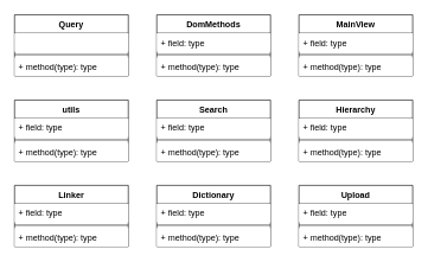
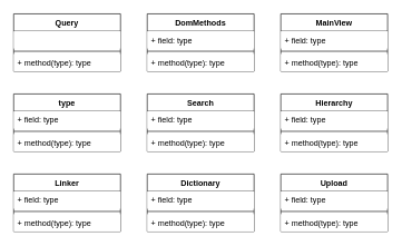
  <mxCell id="0" />
  <mxCell id="1" parent="0" />
  <mxCell id="2" value="Query" style="swimlane;fontStyle=1;align=center;verticalAlign=top;childLayout=stackLayout;horizontal=1;startSize=26;horizontalStack=0;resizeParent=1;resizeParentMax=0;resizeLast=0;collapsible=1;marginBottom=0;" vertex="1" parent="1"><mxGeometry x="20" y="20" width="160" height="86" as="geometry" /></mxCell>
  <mxCell id="3" value="" style="text;strokeColor=none;align=left;verticalAlign=top;spacingLeft=4;spacingRight=4;overflow=hidden;rotatable=0;points=[[0,0.5],[1,0.5]];portConstraint=eastwest;fillColor=#ffffff;" vertex="1" parent="2"><mxGeometry y="26" width="160" height="26" as="geometry" /></mxCell>
  <mxCell id="4" value="" style="line;strokeWidth=1;fillColor=none;align=left;verticalAlign=middle;spacingTop=-1;spacingLeft=3;spacingRight=3;rotatable=0;labelPosition=right;points=[];portConstraint=eastwest;" vertex="1" parent="2"><mxGeometry y="52" width="160" height="8" as="geometry" /></mxCell>
  <mxCell id="5" value="+ method(type): type" style="text;strokeColor=none;align=left;verticalAlign=top;spacingLeft=4;spacingRight=4;overflow=hidden;rotatable=0;points=[[0,0.5],[1,0.5]];portConstraint=eastwest;fillColor=#ffffff;" vertex="1" parent="2"><mxGeometry y="60" width="160" height="26" as="geometry" /></mxCell>
  <mxCell id="6" value="DomMethods" style="swimlane;fontStyle=1;align=center;verticalAlign=top;childLayout=stackLayout;horizontal=1;startSize=26;horizontalStack=0;resizeParent=1;resizeParentMax=0;resizeLast=0;collapsible=1;marginBottom=0;" vertex="1" parent="1"><mxGeometry x="220" y="20" width="160" height="86" as="geometry" /></mxCell>
  <mxCell id="7" value="+ field: type" style="text;strokeColor=none;align=left;verticalAlign=top;spacingLeft=4;spacingRight=4;overflow=hidden;rotatable=0;points=[[0,0.5],[1,0.5]];portConstraint=eastwest;fillColor=#ffffff;" vertex="1" parent="6"><mxGeometry y="26" width="160" height="26" as="geometry" /></mxCell>
  <mxCell id="8" value="" style="line;strokeWidth=1;fillColor=none;align=left;verticalAlign=middle;spacingTop=-1;spacingLeft=3;spacingRight=3;rotatable=0;labelPosition=right;points=[];portConstraint=eastwest;" vertex="1" parent="6"><mxGeometry y="52" width="160" height="8" as="geometry" /></mxCell>
  <mxCell id="9" value="+ method(type): type" style="text;strokeColor=none;align=left;verticalAlign=top;spacingLeft=4;spacingRight=4;overflow=hidden;rotatable=0;points=[[0,0.5],[1,0.5]];portConstraint=eastwest;fillColor=#ffffff;" vertex="1" parent="6"><mxGeometry y="60" width="160" height="26" as="geometry" /></mxCell>
  <mxCell id="10" value="MainView" style="swimlane;fontStyle=1;align=center;verticalAlign=top;childLayout=stackLayout;horizontal=1;startSize=26;horizontalStack=0;resizeParent=1;resizeParentMax=0;resizeLast=0;collapsible=1;marginBottom=0;" vertex="1" parent="1"><mxGeometry x="420" y="20" width="160" height="86" as="geometry" /></mxCell>
  <mxCell id="11" value="+ field: type" style="text;strokeColor=none;align=left;verticalAlign=top;spacingLeft=4;spacingRight=4;overflow=hidden;rotatable=0;points=[[0,0.5],[1,0.5]];portConstraint=eastwest;fillColor=#ffffff;" vertex="1" parent="10"><mxGeometry y="26" width="160" height="26" as="geometry" /></mxCell>
  <mxCell id="12" value="" style="line;strokeWidth=1;fillColor=none;align=left;verticalAlign=middle;spacingTop=-1;spacingLeft=3;spacingRight=3;rotatable=0;labelPosition=right;points=[];portConstraint=eastwest;" vertex="1" parent="10"><mxGeometry y="52" width="160" height="8" as="geometry" /></mxCell>
  <mxCell id="13" value="+ method(type): type" style="text;strokeColor=none;align=left;verticalAlign=top;spacingLeft=4;spacingRight=4;overflow=hidden;rotatable=0;points=[[0,0.5],[1,0.5]];portConstraint=eastwest;fillColor=#ffffff;" vertex="1" parent="10"><mxGeometry y="60" width="160" height="26" as="geometry" /></mxCell>
- <mxCell id="14" value="utils" style="swimlane;fontStyle=1;align=center;verticalAlign=top;childLayout=stackLayout;horizontal=1;startSize=26;horizontalStack=0;resizeParent=1;resizeParentMax=0;resizeLast=0;collapsible=1;marginBottom=0;" vertex="1" parent="1"><mxGeometry x="20" y="140" width="160" height="86" as="geometry" /></mxCell>
+ <mxCell id="14" value="type" style="swimlane;fontStyle=1;align=center;verticalAlign=top;childLayout=stackLayout;horizontal=1;startSize=26;horizontalStack=0;resizeParent=1;resizeParentMax=0;resizeLast=0;collapsible=1;marginBottom=0;" vertex="1" parent="1"><mxGeometry x="20" y="140" width="160" height="86" as="geometry" /></mxCell>
  <mxCell id="15" value="+ field: type" style="text;strokeColor=none;align=left;verticalAlign=top;spacingLeft=4;spacingRight=4;overflow=hidden;rotatable=0;points=[[0,0.5],[1,0.5]];portConstraint=eastwest;fillColor=#ffffff;" vertex="1" parent="14"><mxGeometry y="26" width="160" height="26" as="geometry" /></mxCell>
  <mxCell id="16" value="" style="line;strokeWidth=1;fillColor=none;align=left;verticalAlign=middle;spacingTop=-1;spacingLeft=3;spacingRight=3;rotatable=0;labelPosition=right;points=[];portConstraint=eastwest;" vertex="1" parent="14"><mxGeometry y="52" width="160" height="8" as="geometry" /></mxCell>
  <mxCell id="17" value="+ method(type): type" style="text;strokeColor=none;align=left;verticalAlign=top;spacingLeft=4;spacingRight=4;overflow=hidden;rotatable=0;points=[[0,0.5],[1,0.5]];portConstraint=eastwest;fillColor=#ffffff;" vertex="1" parent="14"><mxGeometry y="60" width="160" height="26" as="geometry" /></mxCell>
  <mxCell id="18" value="Search" style="swimlane;fontStyle=1;align=center;verticalAlign=top;childLayout=stackLayout;horizontal=1;startSize=26;horizontalStack=0;resizeParent=1;resizeParentMax=0;resizeLast=0;collapsible=1;marginBottom=0;" vertex="1" parent="1"><mxGeometry x="220" y="140" width="160" height="86" as="geometry" /></mxCell>
  <mxCell id="19" value="+ field: type" style="text;strokeColor=none;align=left;verticalAlign=top;spacingLeft=4;spacingRight=4;overflow=hidden;rotatable=0;points=[[0,0.5],[1,0.5]];portConstraint=eastwest;fillColor=#ffffff;" vertex="1" parent="18"><mxGeometry y="26" width="160" height="26" as="geometry" /></mxCell>
  <mxCell id="20" value="" style="line;strokeWidth=1;fillColor=none;align=left;verticalAlign=middle;spacingTop=-1;spacingLeft=3;spacingRight=3;rotatable=0;labelPosition=right;points=[];portConstraint=eastwest;" vertex="1" parent="18"><mxGeometry y="52" width="160" height="8" as="geometry" /></mxCell>
  <mxCell id="21" value="+ method(type): type" style="text;strokeColor=none;align=left;verticalAlign=top;spacingLeft=4;spacingRight=4;overflow=hidden;rotatable=0;points=[[0,0.5],[1,0.5]];portConstraint=eastwest;fillColor=#ffffff;" vertex="1" parent="18"><mxGeometry y="60" width="160" height="26" as="geometry" /></mxCell>
  <mxCell id="22" value="Hierarchy" style="swimlane;fontStyle=1;align=center;verticalAlign=top;childLayout=stackLayout;horizontal=1;startSize=26;horizontalStack=0;resizeParent=1;resizeParentMax=0;resizeLast=0;collapsible=1;marginBottom=0;" vertex="1" parent="1"><mxGeometry x="420" y="140" width="160" height="86" as="geometry" /></mxCell>
  <mxCell id="23" value="+ field: type" style="text;strokeColor=none;align=left;verticalAlign=top;spacingLeft=4;spacingRight=4;overflow=hidden;rotatable=0;points=[[0,0.5],[1,0.5]];portConstraint=eastwest;fillColor=#ffffff;" vertex="1" parent="22"><mxGeometry y="26" width="160" height="26" as="geometry" /></mxCell>
  <mxCell id="24" value="" style="line;strokeWidth=1;fillColor=none;align=left;verticalAlign=middle;spacingTop=-1;spacingLeft=3;spacingRight=3;rotatable=0;labelPosition=right;points=[];portConstraint=eastwest;" vertex="1" parent="22"><mxGeometry y="52" width="160" height="8" as="geometry" /></mxCell>
  <mxCell id="25" value="+ method(type): type" style="text;strokeColor=none;align=left;verticalAlign=top;spacingLeft=4;spacingRight=4;overflow=hidden;rotatable=0;points=[[0,0.5],[1,0.5]];portConstraint=eastwest;fillColor=#ffffff;" vertex="1" parent="22"><mxGeometry y="60" width="160" height="26" as="geometry" /></mxCell>
  <mxCell id="26" value="Linker" style="swimlane;fontStyle=1;align=center;verticalAlign=top;childLayout=stackLayout;horizontal=1;startSize=26;horizontalStack=0;resizeParent=1;resizeParentMax=0;resizeLast=0;collapsible=1;marginBottom=0;" vertex="1" parent="1"><mxGeometry x="20" y="260" width="160" height="86" as="geometry" /></mxCell>
  <mxCell id="27" value="+ field: type" style="text;strokeColor=none;align=left;verticalAlign=top;spacingLeft=4;spacingRight=4;overflow=hidden;rotatable=0;points=[[0,0.5],[1,0.5]];portConstraint=eastwest;fillColor=#ffffff;" vertex="1" parent="26"><mxGeometry y="26" width="160" height="26" as="geometry" /></mxCell>
  <mxCell id="28" value="" style="line;strokeWidth=1;fillColor=none;align=left;verticalAlign=middle;spacingTop=-1;spacingLeft=3;spacingRight=3;rotatable=0;labelPosition=right;points=[];portConstraint=eastwest;" vertex="1" parent="26"><mxGeometry y="52" width="160" height="8" as="geometry" /></mxCell>
  <mxCell id="29" value="+ method(type): type" style="text;strokeColor=none;align=left;verticalAlign=top;spacingLeft=4;spacingRight=4;overflow=hidden;rotatable=0;points=[[0,0.5],[1,0.5]];portConstraint=eastwest;fillColor=#ffffff;" vertex="1" parent="26"><mxGeometry y="60" width="160" height="26" as="geometry" /></mxCell>
  <mxCell id="30" value="Dictionary" style="swimlane;fontStyle=1;align=center;verticalAlign=top;childLayout=stackLayout;horizontal=1;startSize=26;horizontalStack=0;resizeParent=1;resizeParentMax=0;resizeLast=0;collapsible=1;marginBottom=0;" vertex="1" parent="1"><mxGeometry x="220" y="260" width="160" height="86" as="geometry" /></mxCell>
  <mxCell id="31" value="+ field: type" style="text;strokeColor=none;align=left;verticalAlign=top;spacingLeft=4;spacingRight=4;overflow=hidden;rotatable=0;points=[[0,0.5],[1,0.5]];portConstraint=eastwest;fillColor=#ffffff;" vertex="1" parent="30"><mxGeometry y="26" width="160" height="26" as="geometry" /></mxCell>
  <mxCell id="32" value="" style="line;strokeWidth=1;fillColor=none;align=left;verticalAlign=middle;spacingTop=-1;spacingLeft=3;spacingRight=3;rotatable=0;labelPosition=right;points=[];portConstraint=eastwest;" vertex="1" parent="30"><mxGeometry y="52" width="160" height="8" as="geometry" /></mxCell>
  <mxCell id="33" value="+ method(type): type" style="text;strokeColor=none;align=left;verticalAlign=top;spacingLeft=4;spacingRight=4;overflow=hidden;rotatable=0;points=[[0,0.5],[1,0.5]];portConstraint=eastwest;fillColor=#ffffff;" vertex="1" parent="30"><mxGeometry y="60" width="160" height="26" as="geometry" /></mxCell>
  <mxCell id="34" value="Upload" style="swimlane;fontStyle=1;align=center;verticalAlign=top;childLayout=stackLayout;horizontal=1;startSize=26;horizontalStack=0;resizeParent=1;resizeParentMax=0;resizeLast=0;collapsible=1;marginBottom=0;" vertex="1" parent="1"><mxGeometry x="420" y="260" width="160" height="86" as="geometry" /></mxCell>
  <mxCell id="35" value="+ field: type" style="text;strokeColor=none;align=left;verticalAlign=top;spacingLeft=4;spacingRight=4;overflow=hidden;rotatable=0;points=[[0,0.5],[1,0.5]];portConstraint=eastwest;fillColor=#ffffff;" vertex="1" parent="34"><mxGeometry y="26" width="160" height="26" as="geometry" /></mxCell>
  <mxCell id="36" value="" style="line;strokeWidth=1;fillColor=none;align=left;verticalAlign=middle;spacingTop=-1;spacingLeft=3;spacingRight=3;rotatable=0;labelPosition=right;points=[];portConstraint=eastwest;" vertex="1" parent="34"><mxGeometry y="52" width="160" height="8" as="geometry" /></mxCell>
  <mxCell id="37" value="+ method(type): type" style="text;strokeColor=none;align=left;verticalAlign=top;spacingLeft=4;spacingRight=4;overflow=hidden;rotatable=0;points=[[0,0.5],[1,0.5]];portConstraint=eastwest;fillColor=#ffffff;" vertex="1" parent="34"><mxGeometry y="60" width="160" height="26" as="geometry" /></mxCell>
